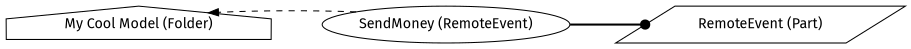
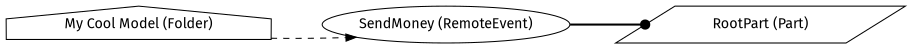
  digraph {
    fontname="Fira Sans"
    nodesep=0.5
    rankdir=LR
    ranksep=0.7
    node [fontname="Fira Sans"]
    edge [fontname="Fira Sans"]
    n1 [label="My Cool Model (Folder)" shape=house]
    n2 [label="SendMoney (RemoteEvent)" shape=ellipse]
-   n3 [label="RemoteEvent (Part)" shape=parallelogram]
-   n2 -> n1 [arrowhead=normal style=dashed]
+   n3 [label="RootPart (Part)" shape=parallelogram]
+   n1 -> n2 [arrowhead=normal style=dashed]
    n2 -> n3 [arrowhead=dot style=bold]
  }
